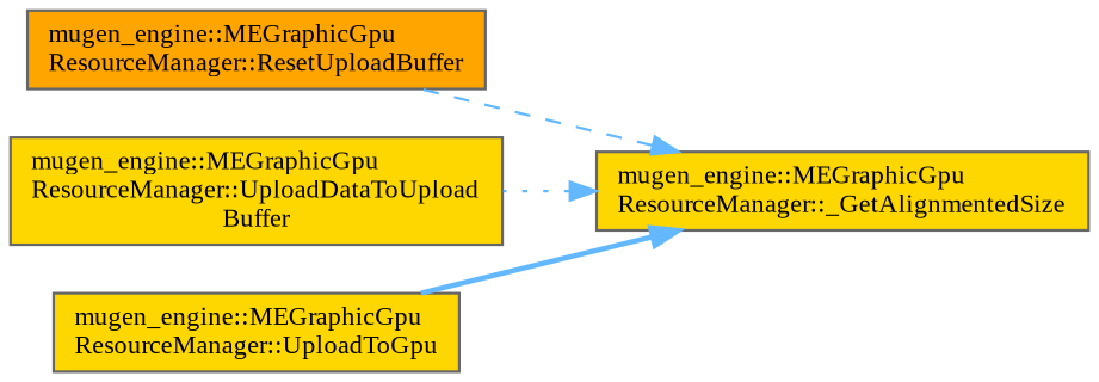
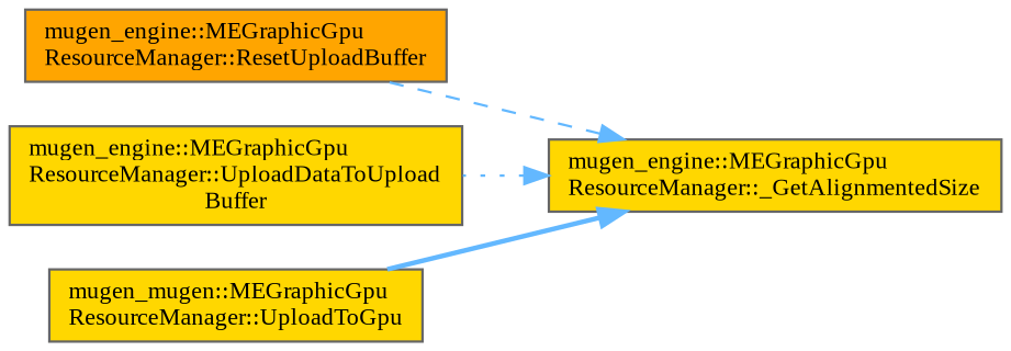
  digraph {
    rankdir=RL
    fontname="Liberation Serif"
    node [color=grey40 fillcolor=gold fontname="Liberation Serif" fontsize=10 shape=box style=filled]
    edge [color=steelblue1 dir=back fontname="Liberation Serif" fontsize=10 labelfontname=Helvetica labelfontsize=10]
    n1 [color=gray40 fontcolor=black height=0.2 label="mugen_engine::MEGraphicGpu\lResourceManager::_GetAlignmentedSize" width=0.4]
    n2 [fillcolor=orange height=0.2 label="mugen_engine::MEGraphicGpu\lResourceManager::ResetUploadBuffer" width=0.4]
    n3 [height=0.2 label="mugen_engine::MEGraphicGpu\lResourceManager::UploadDataToUpload\lBuffer" width=0.4]
-   n4 [height=0.2 label="mugen_engine::MEGraphicGpu\lResourceManager::UploadToGpu" width=0.4]
+   n4 [height=0.2 label="mugen_mugen::MEGraphicGpu\lResourceManager::UploadToGpu" width=0.4]
    n1 -> n2 [style=dashed]
    n1 -> n3 [style=dotted]
    n1 -> n4 [style=bold]
  }
